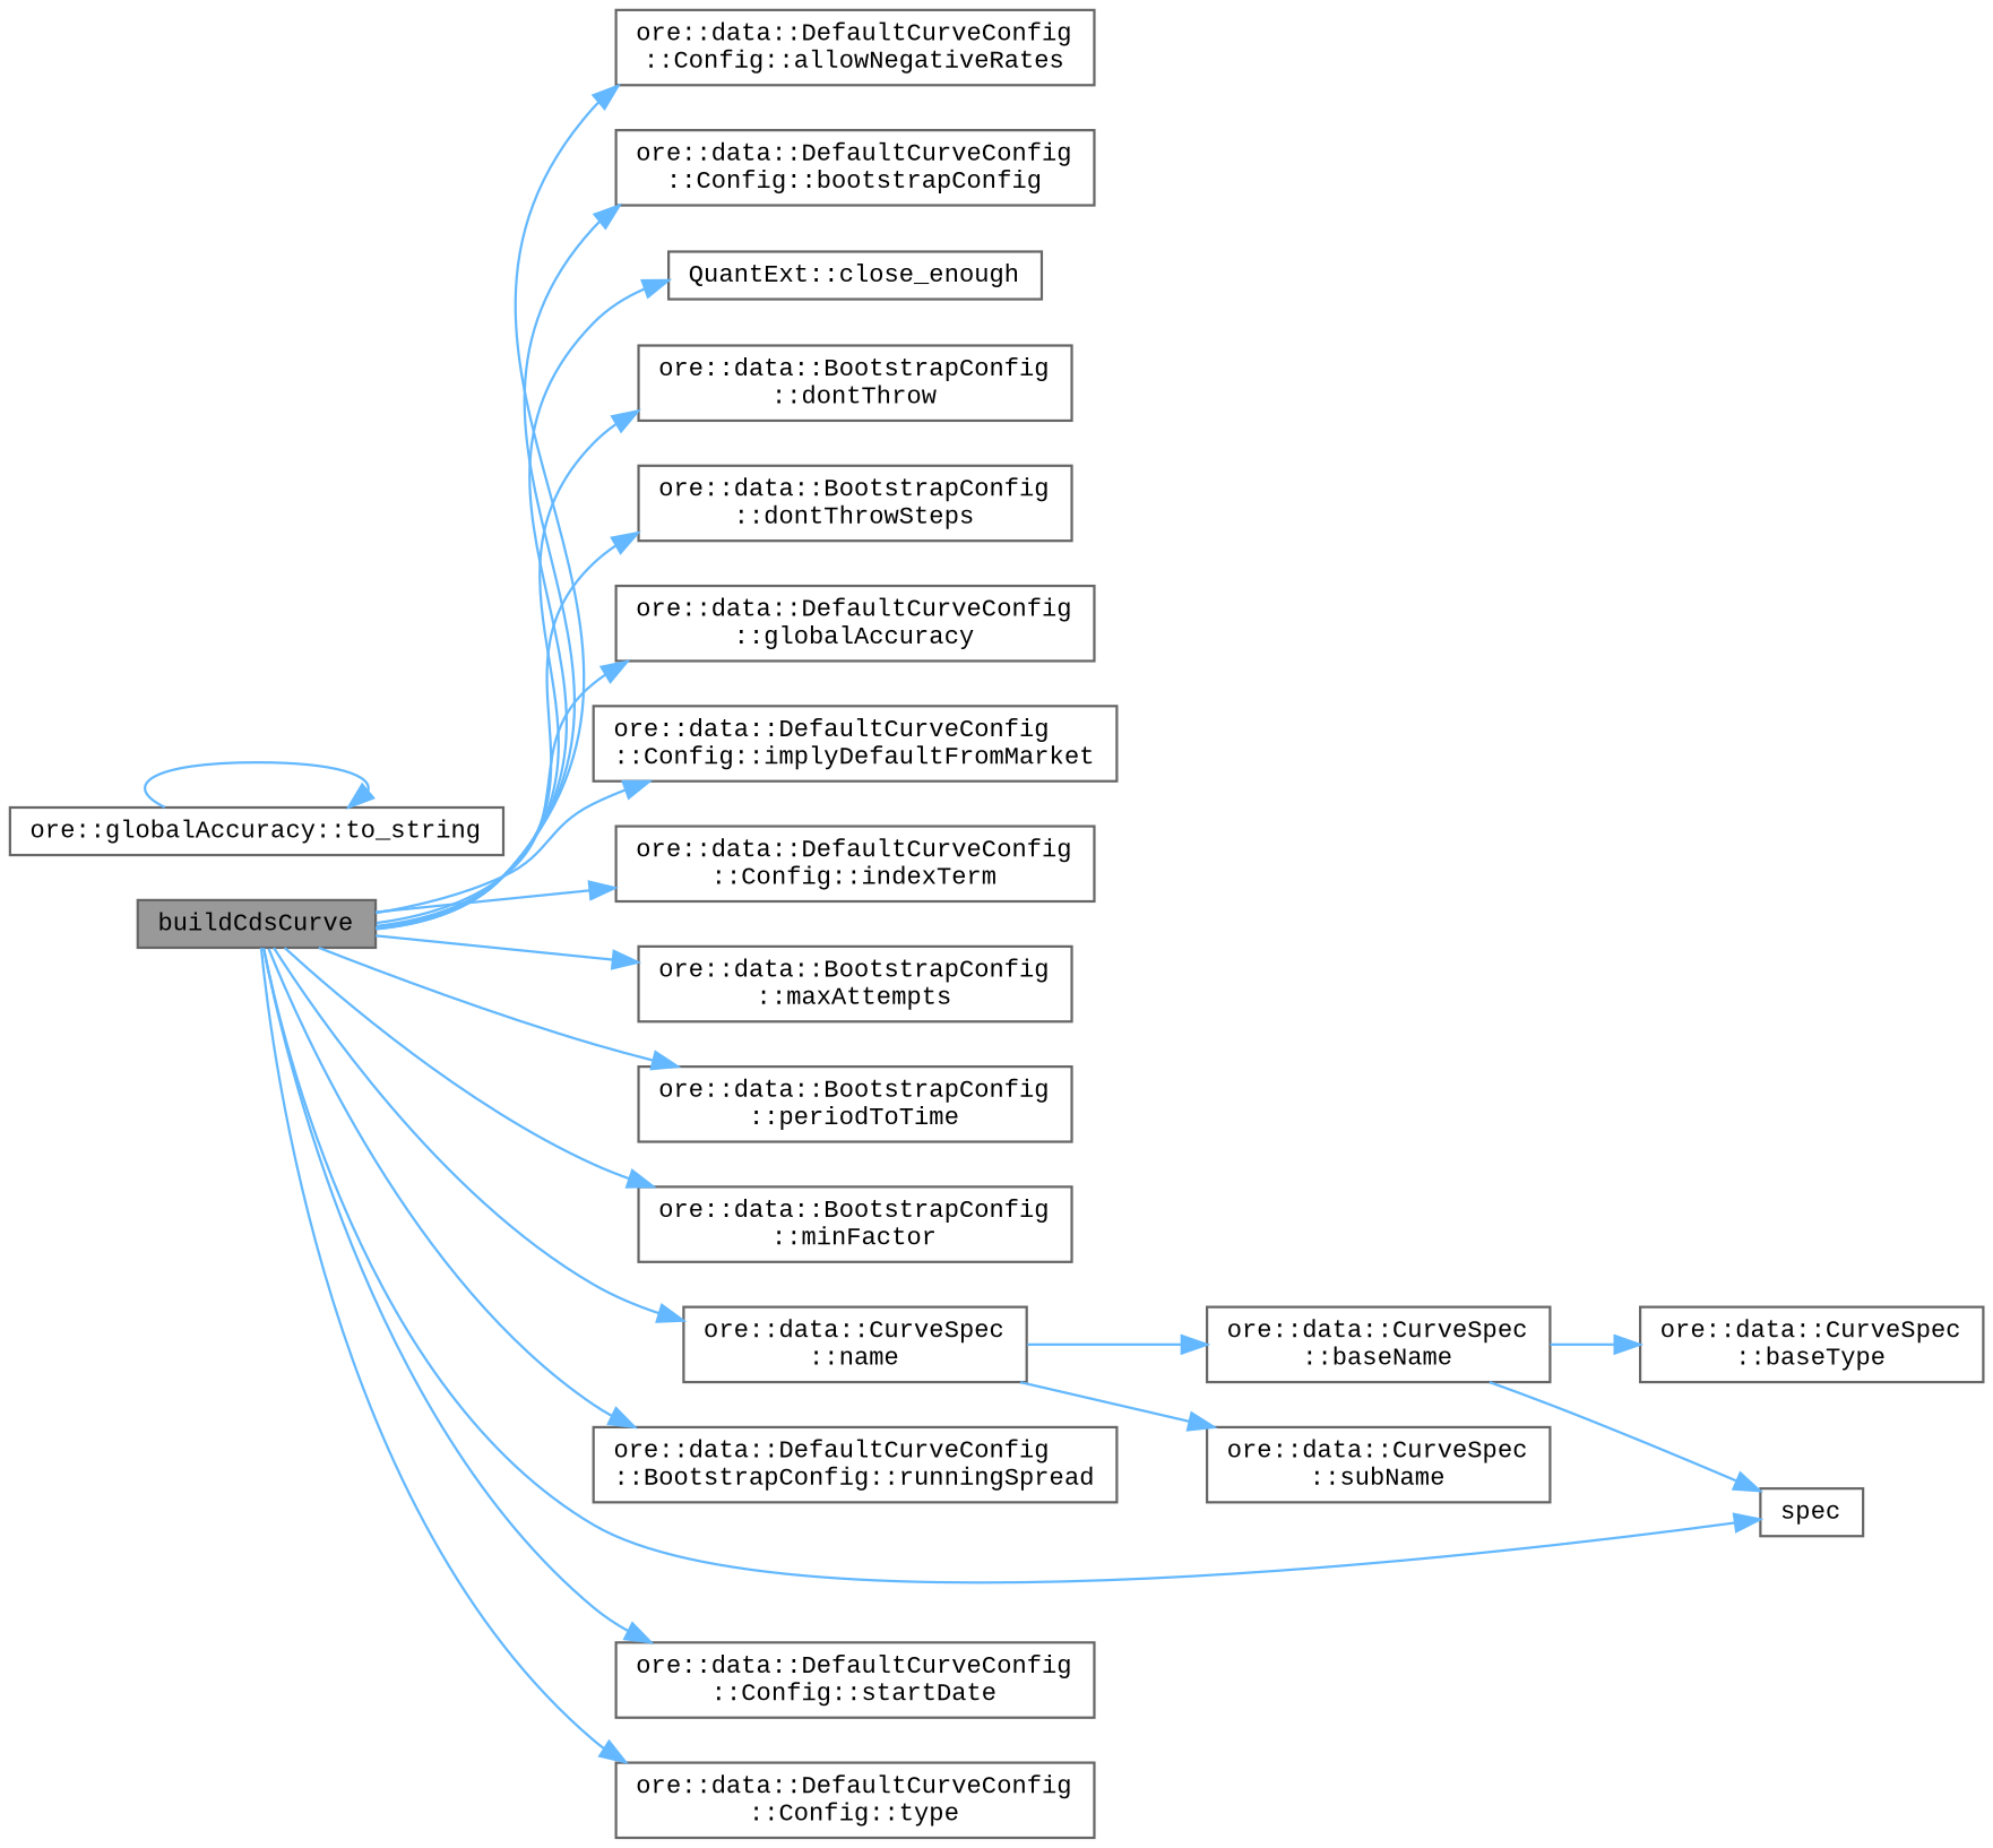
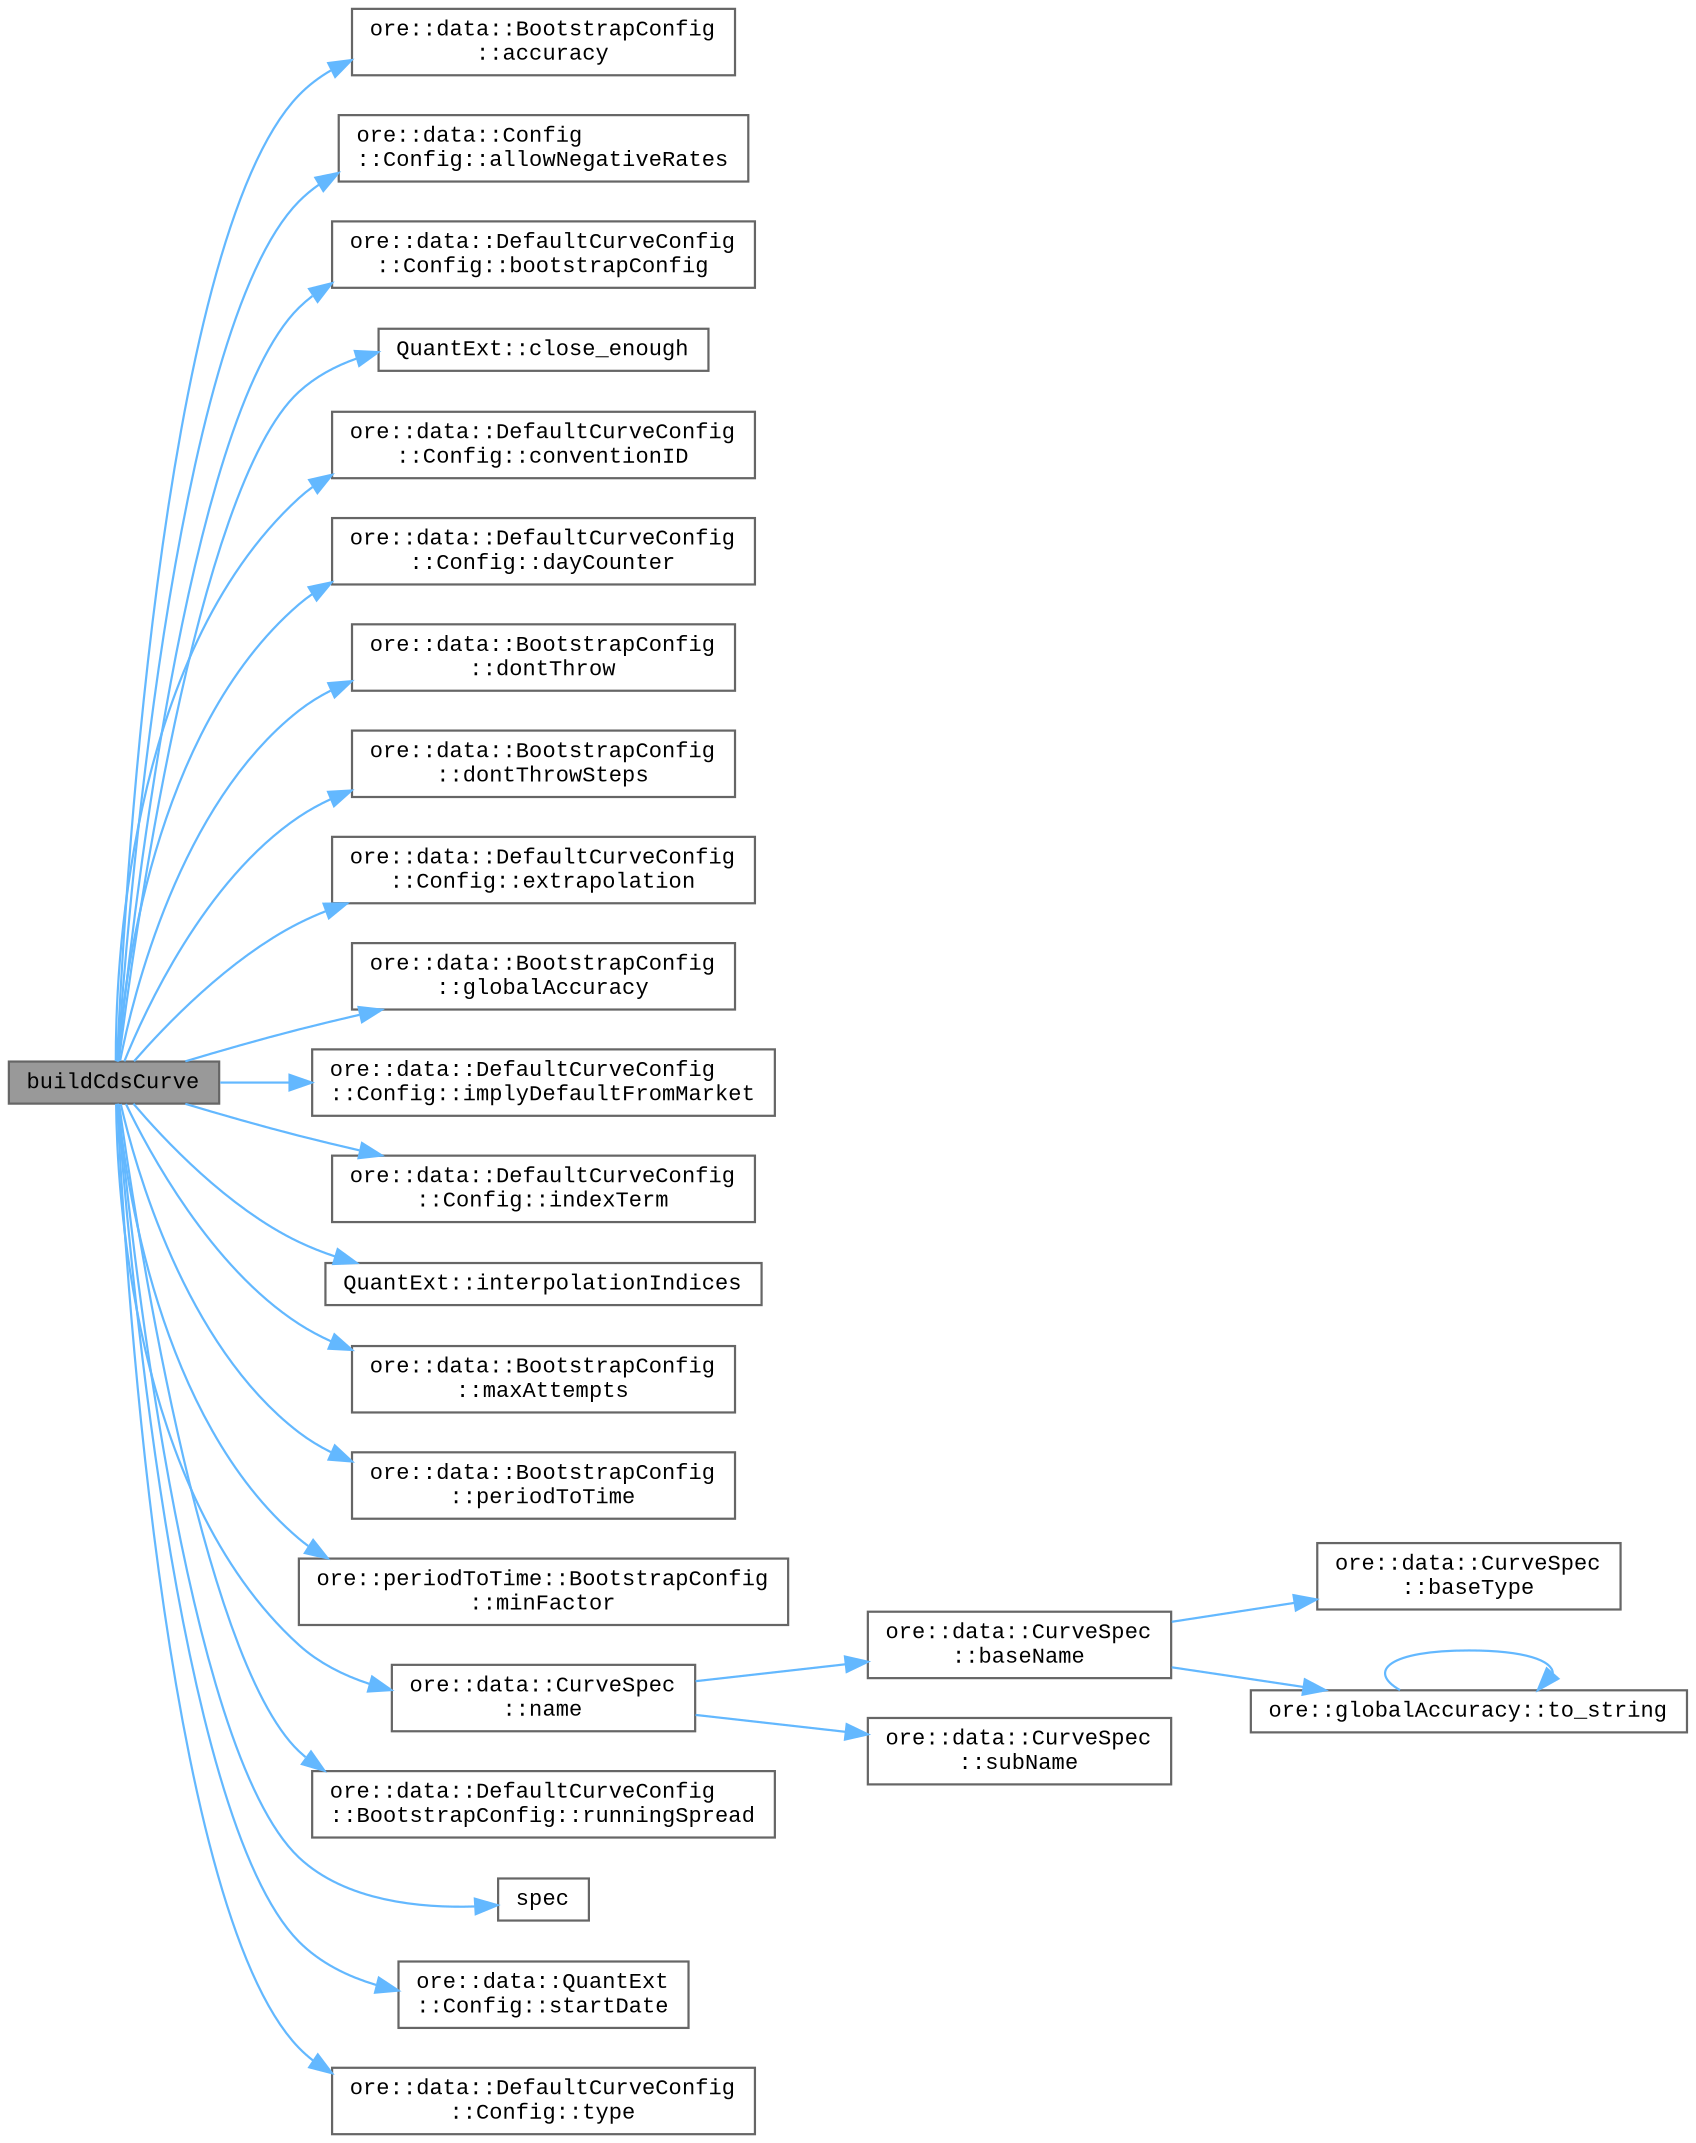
  digraph {
    fontname="Liberation Mono"
    rankdir=LR
    node [color=grey40 fillcolor=white fontname="Liberation Mono" fontsize=10 shape=box style=filled]
    edge [color=steelblue1 fontname="Liberation Mono" fontsize=10 labelfontname=Helvetica labelfontsize=10 style=solid]
    n1 [color=gray40 fillcolor=grey60 fontcolor=black height=0.2 label=buildCdsCurve width=0.4]
-   n3 [height=0.2 label="ore::data::DefaultCurveConfig\l::Config::allowNegativeRates" width=0.4]
+   n2 [height=0.2 label="ore::data::BootstrapConfig\l::accuracy" width=0.4]
+   n3 [height=0.2 label="ore::data::Config\l::Config::allowNegativeRates" width=0.4]
    n4 [height=0.2 label="ore::data::DefaultCurveConfig\l::Config::bootstrapConfig" width=0.4]
    n5 [height=0.2 label="QuantExt::close_enough" width=0.4]
+   n6 [height=0.2 label="ore::data::DefaultCurveConfig\l::Config::conventionID" width=0.4]
+   n7 [height=0.2 label="ore::data::DefaultCurveConfig\l::Config::dayCounter" width=0.4]
    n8 [height=0.2 label="ore::data::BootstrapConfig\l::dontThrow" width=0.4]
    n9 [height=0.2 label="ore::data::BootstrapConfig\l::dontThrowSteps" width=0.4]
-   n11 [height=0.2 label="ore::data::DefaultCurveConfig\l::globalAccuracy" width=0.4]
+   n10 [height=0.2 label="ore::data::DefaultCurveConfig\l::Config::extrapolation" width=0.4]
+   n11 [height=0.2 label="ore::data::BootstrapConfig\l::globalAccuracy" width=0.4]
    n12 [height=0.2 label="ore::data::DefaultCurveConfig\l::Config::implyDefaultFromMarket" width=0.4]
    n13 [height=0.2 label="ore::data::DefaultCurveConfig\l::Config::indexTerm" width=0.4]
+   n14 [height=0.2 label="QuantExt::interpolationIndices" width=0.4]
    n15 [height=0.2 label="ore::data::BootstrapConfig\l::maxAttempts" width=0.4]
    n16 [height=0.2 label="ore::data::BootstrapConfig\l::periodToTime" width=0.4]
-   n17 [height=0.2 label="ore::data::BootstrapConfig\l::minFactor" width=0.4]
+   n17 [height=0.2 label="ore::periodToTime::BootstrapConfig\l::minFactor" width=0.4]
    n18 [height=0.2 label="ore::data::CurveSpec\l::name" width=0.4]
    n19 [height=0.2 label="ore::data::DefaultCurveConfig\l::BootstrapConfig::runningSpread" width=0.4]
    n20 [height=0.2 label=spec width=0.4]
-   n21 [height=0.2 label="ore::data::DefaultCurveConfig\l::Config::startDate" width=0.4]
+   n21 [height=0.2 label="ore::data::QuantExt\l::Config::startDate" width=0.4]
    n22 [height=0.2 label="ore::data::DefaultCurveConfig\l::Config::type" width=0.4]
    n23 [height=0.2 label="ore::data::CurveSpec\l::baseName" width=0.4]
    n24 [height=0.2 label="ore::data::CurveSpec\l::subName" width=0.4]
    n25 [height=0.2 label="ore::data::CurveSpec\l::baseType" width=0.4]
    n26 [height=0.2 label="ore::globalAccuracy::to_string" width=0.4]
+   n1 -> n2
    n1 -> n3
    n1 -> n4
    n1 -> n5
+   n1 -> n6
+   n1 -> n7
    n1 -> n8
    n1 -> n9
+   n1 -> n10
    n1 -> n11
    n1 -> n12
    n1 -> n13
+   n1 -> n14
    n1 -> n15
    n1 -> n16
    n1 -> n17
    n1 -> n18
    n1 -> n19
    n1 -> n20
    n1 -> n21
    n1 -> n22
    n18 -> n23
    n18 -> n24
    n23 -> n25
-   n23 -> n20
+   n23 -> n26
    n26 -> n26
  }
